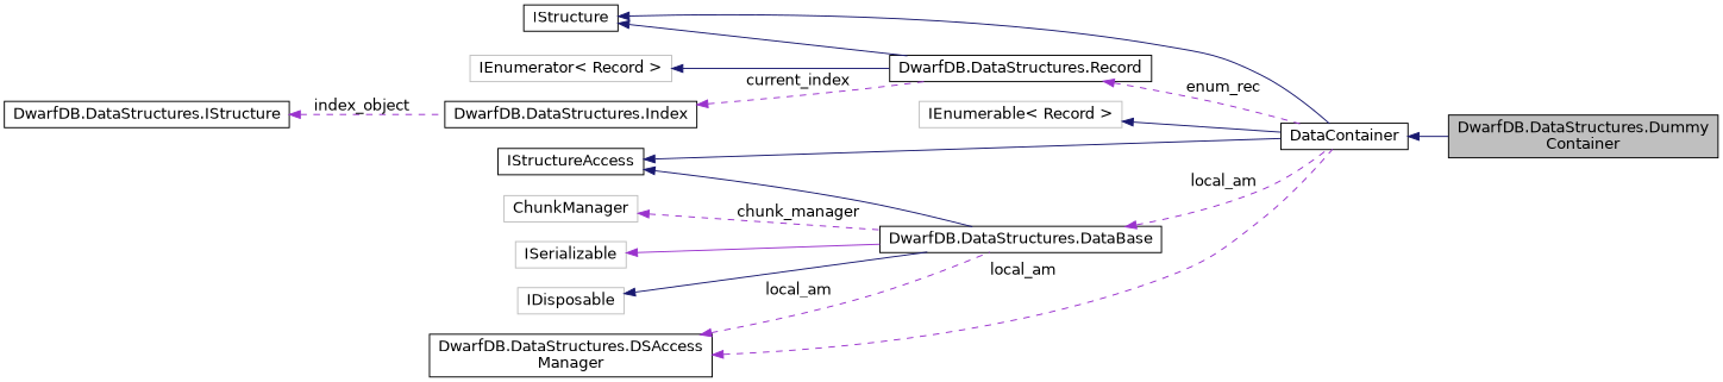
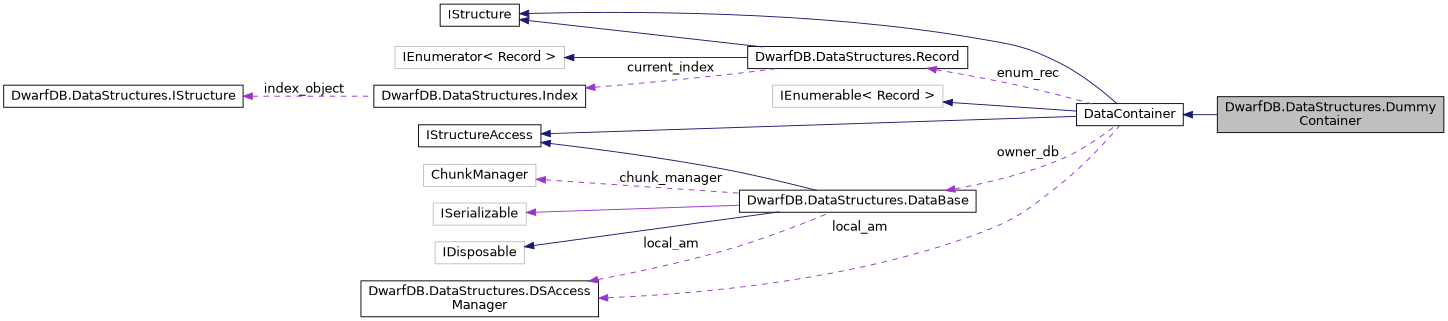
  digraph {
    rankdir=LR
    node [color=black fillcolor=white fontname=Helvetica fontsize=14 shape=record style=filled]
    edge [color=midnightblue dir=back fontname=Helvetica fontsize=14 labelfontname=Helvetica labelfontsize=14 style=solid]
    n1 [fillcolor=grey75 fontcolor=black height=0.2 label="DwarfDB.DataStructures.Dummy\lContainer" width=0.4]
    n2 [height=0.2 label=DataContainer width=0.4]
    n3 [height=0.2 label=IStructure width=0.4]
    n4 [height=0.2 label="DwarfDB.DataStructures.Record" width=0.4]
    n5 [color=grey75 height=0.2 label="IEnumerable\< Record \>" width=0.4]
    n6 [height=0.2 label=IStructureAccess width=0.4]
    n7 [height=0.2 label="DwarfDB.DataStructures.DataBase" width=0.4]
    n8 [color=grey75 height=0.2 label="IEnumerator\< Record \>" width=0.4]
    n9 [height=0.2 label="DwarfDB.DataStructures.Index" width=0.4]
    n10 [height=0.2 label="DwarfDB.DataStructures.IStructure" width=0.4]
    n11 [color=grey75 height=0.2 label=ISerializable width=0.4]
    n12 [color=grey75 height=0.2 label=IDisposable width=0.4]
    n13 [height=0.2 label="DwarfDB.DataStructures.DSAccess\lManager" width=0.4]
    n14 [color=grey75 height=0.2 label=ChunkManager width=0.4]
    n2 -> n1
    n3 -> n2
    n3 -> n4
    n4 -> n2 [color=darkorchid3 label=" enum_rec" style=dashed]
    n5 -> n2
    n6 -> n2
    n6 -> n7
-   n7 -> n2 [color=darkorchid3 label=" local_am" style=dashed]
+   n7 -> n2 [color=darkorchid3 label=" owner_db" style=dashed]
    n8 -> n4
    n9 -> n4 [color=darkorchid3 label=" current_index" style=dashed]
    n10 -> n9 [color=darkorchid3 label=" index_object" style=dashed]
    n11 -> n7 [color=darkorchid3]
    n12 -> n7
    n13 -> n2 [color=darkorchid3 label=" local_am" style=dashed]
    n13 -> n7 [color=darkorchid3 label=" local_am" style=dashed]
    n14 -> n7 [color=darkorchid3 label=" chunk_manager" style=dashed]
  }
